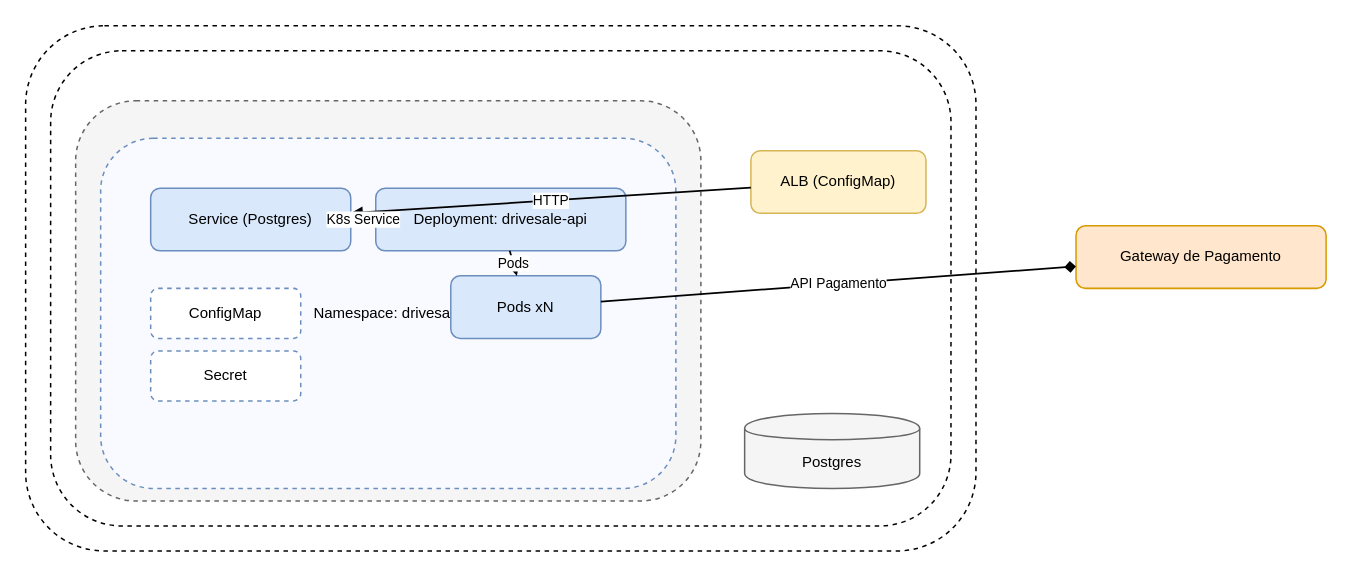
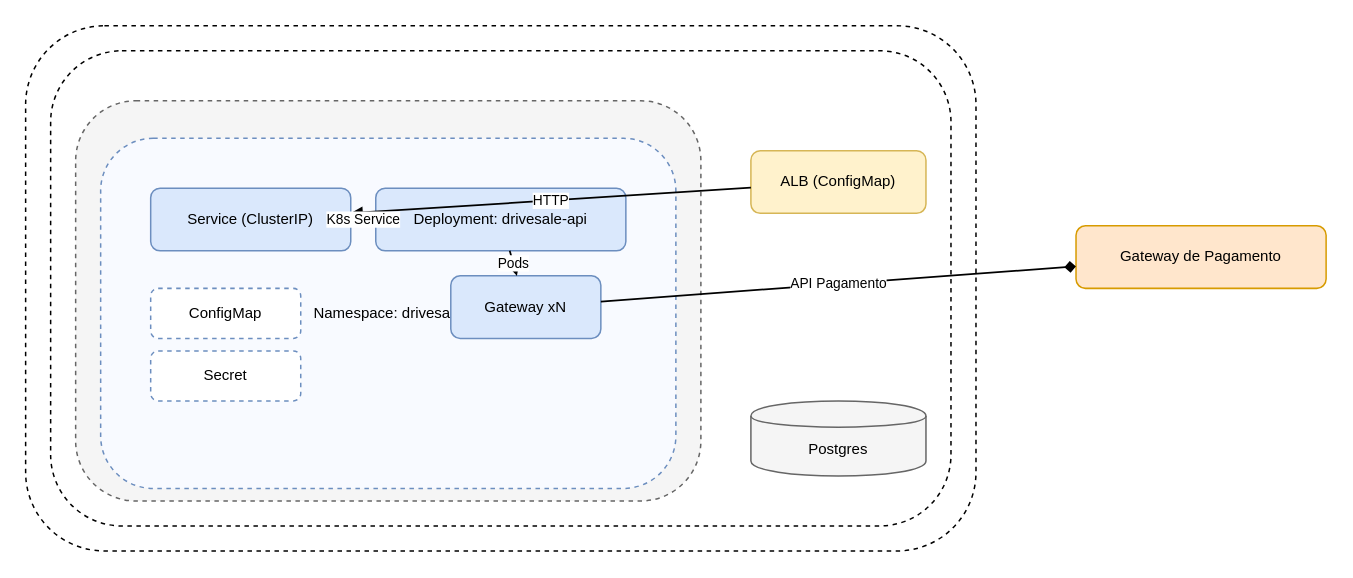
  <mxCell id="0" />
  <mxCell id="1" parent="0" />
  <mxCell id="2" value="AWS" style="rounded=1;whiteSpace=wrap;html=1;fillColor=#ffffff;strokeColor=#000000;strokeWidth=1.2;dashed=1;" parent="1" vertex="1"><mxGeometry x="20" y="20" width="760" height="420" as="geometry" /></mxCell>
  <mxCell id="3" value="VPC" style="rounded=1;whiteSpace=wrap;html=1;fillColor=#ffffff;strokeColor=#000000;strokeWidth=1.2;dashed=1;" parent="1" vertex="1"><mxGeometry x="40" y="40" width="720" height="380" as="geometry" /></mxCell>
  <mxCell id="4" value="EKS Cluster" style="rounded=1;whiteSpace=wrap;html=1;fillColor=#f5f5f5;strokeColor=#666666;strokeWidth=1.2;dashed=1;" parent="1" vertex="1"><mxGeometry x="60" y="80" width="500" height="320" as="geometry" /></mxCell>
  <mxCell id="5" value="Namespace: drivesale" style="rounded=1;whiteSpace=wrap;html=1;fillColor=#f8faff;strokeColor=#6c8ebf;strokeWidth=1.2;dashed=1;" parent="1" vertex="1"><mxGeometry x="80" y="110" width="460" height="280" as="geometry" /></mxCell>
  <mxCell id="6" value="ALB (ConfigMap)" style="rounded=1;whiteSpace=wrap;html=1;fillColor=#fff2cc;strokeColor=#d6b656;strokeWidth=1.2;" parent="1" vertex="1"><mxGeometry x="600" y="120" width="140" height="50" as="geometry" /></mxCell>
- <mxCell id="7" value="Service (Postgres)" style="rounded=1;whiteSpace=wrap;html=1;fillColor=#dae8fc;strokeColor=#6c8ebf;strokeWidth=1.2;" parent="1" vertex="1"><mxGeometry x="120" y="150" width="160" height="50" as="geometry" /></mxCell>
+ <mxCell id="7" value="Service (ClusterIP)" style="rounded=1;whiteSpace=wrap;html=1;fillColor=#dae8fc;strokeColor=#6c8ebf;strokeWidth=1.2;" parent="1" vertex="1"><mxGeometry x="120" y="150" width="160" height="50" as="geometry" /></mxCell>
  <mxCell id="8" value="Deployment: drivesale-api" style="rounded=1;whiteSpace=wrap;html=1;fillColor=#dae8fc;strokeColor=#6c8ebf;strokeWidth=1.2;" parent="1" vertex="1"><mxGeometry x="300" y="150" width="200" height="50" as="geometry" /></mxCell>
- <mxCell id="9" value="Pods xN" style="rounded=1;whiteSpace=wrap;html=1;fillColor=#dae8fc;strokeColor=#6c8ebf;strokeWidth=1.2;" parent="1" vertex="1"><mxGeometry x="360" y="220" width="120" height="50" as="geometry" /></mxCell>
+ <mxCell id="9" value="Gateway xN" style="rounded=1;whiteSpace=wrap;html=1;fillColor=#dae8fc;strokeColor=#6c8ebf;strokeWidth=1.2;" parent="1" vertex="1"><mxGeometry x="360" y="220" width="120" height="50" as="geometry" /></mxCell>
  <mxCell id="10" value="ConfigMap" style="rounded=1;whiteSpace=wrap;html=1;fillColor=#ffffff;strokeColor=#6c8ebf;strokeWidth=1.2;dashed=1;" parent="1" vertex="1"><mxGeometry x="120" y="230" width="120" height="40" as="geometry" /></mxCell>
  <mxCell id="11" value="Secret" style="rounded=1;whiteSpace=wrap;html=1;fillColor=#ffffff;strokeColor=#6c8ebf;strokeWidth=1.2;dashed=1;" parent="1" vertex="1"><mxGeometry x="120" y="280" width="120" height="40" as="geometry" /></mxCell>
- <mxCell id="12" value="Postgres" style="shape=cylinder;whiteSpace=wrap;html=1;boundedLbl=1;fillColor=#f5f5f5;strokeColor=#666666;strokeWidth=1.2;" parent="1" vertex="1"><mxGeometry x="595" y="330" width="140" height="60" as="geometry" /></mxCell>
+ <mxCell id="12" value="Postgres" style="shape=cylinder;whiteSpace=wrap;html=1;boundedLbl=1;fillColor=#f5f5f5;strokeColor=#666666;strokeWidth=1.2;" parent="1" vertex="1"><mxGeometry x="600" y="320" width="140" height="60" as="geometry" /></mxCell>
  <mxCell id="13" value="Gateway de Pagamento" style="rounded=1;whiteSpace=wrap;html=1;fillColor=#ffe6cc;strokeColor=#d79b00;strokeWidth=1.2;" parent="1" vertex="1"><mxGeometry x="860" y="180" width="200" height="50" as="geometry" /></mxCell>
  <mxCell id="14" value="HTTP" style="endArrow=block;html=1;strokeWidth=1.4;" parent="1" source="6" target="7" edge="1"><mxGeometry relative="1" as="geometry" /></mxCell>
  <mxCell id="15" value="K8s Service" style="endArrow=block;html=1;strokeWidth=1.4;" parent="1" source="7" target="8" edge="1"><mxGeometry relative="1" as="geometry" /></mxCell>
  <mxCell id="16" value="Pods" style="endArrow=block;html=1;strokeWidth=1.4;" parent="1" source="8" target="9" edge="1"><mxGeometry relative="1" as="geometry" /></mxCell>
  <mxCell id="17" value="API Pagamento" style="endArrow=diamond;html=1;strokeWidth=1.4;" parent="1" source="9" target="13" edge="1"><mxGeometry relative="1" as="geometry" /></mxCell>
